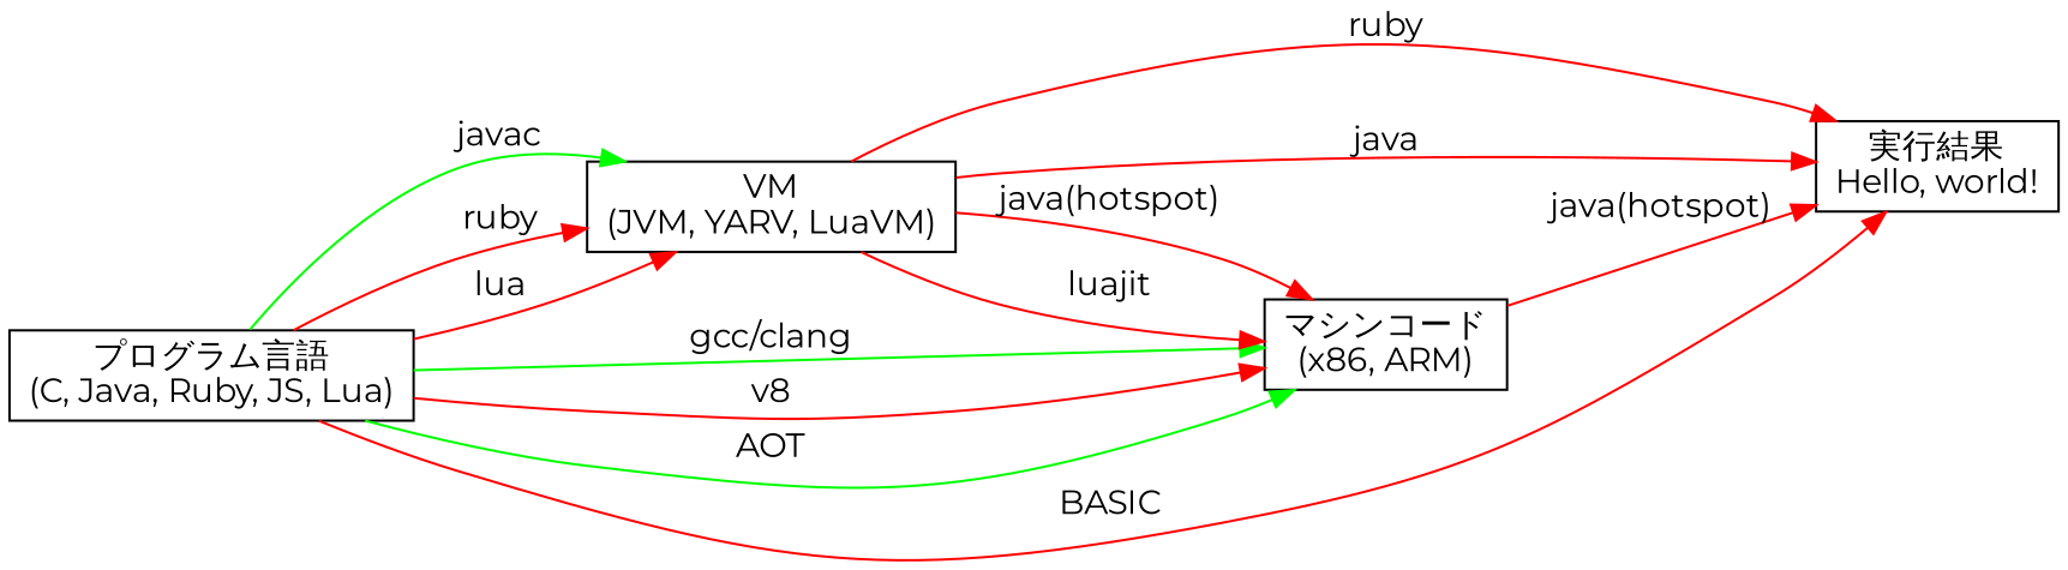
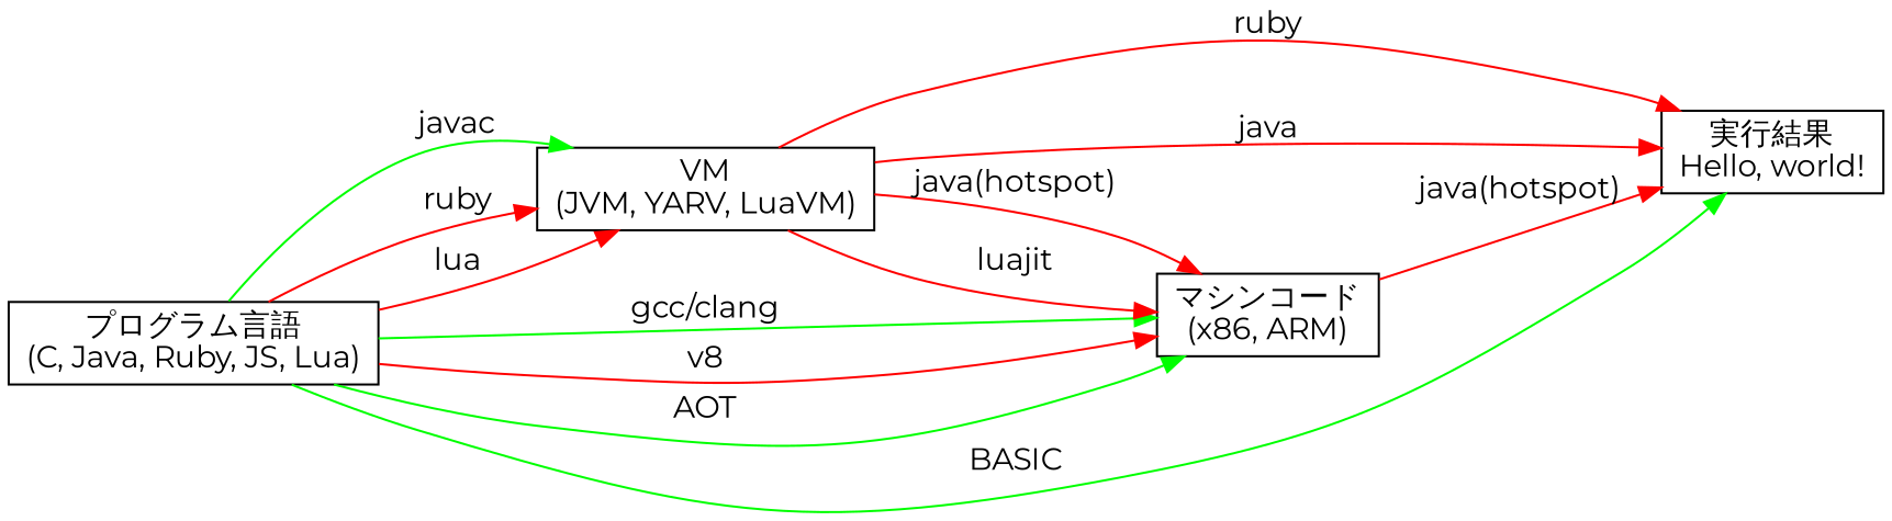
  digraph {
    fontname=Montserrat
    rankdir=LR
    node [fontname=Montserrat shape=rectangle]
    edge [color=red fontname=Montserrat]
    "プログラム言語\n(C, Java, Ruby, JS, Lua)"
    "VM\n(JVM, YARV, LuaVM)"
    "マシンコード\n(x86, ARM)"
    "実行結果\nHello, world!"
    "プログラム言語\n(C, Java, Ruby, JS, Lua)" -> "VM\n(JVM, YARV, LuaVM)" [color=green label=javac]
    "プログラム言語\n(C, Java, Ruby, JS, Lua)" -> "VM\n(JVM, YARV, LuaVM)" [label=ruby]
    "プログラム言語\n(C, Java, Ruby, JS, Lua)" -> "VM\n(JVM, YARV, LuaVM)" [label=lua]
    "プログラム言語\n(C, Java, Ruby, JS, Lua)" -> "マシンコード\n(x86, ARM)" [color=green label="gcc/clang"]
    "プログラム言語\n(C, Java, Ruby, JS, Lua)" -> "マシンコード\n(x86, ARM)" [label=v8]
    "プログラム言語\n(C, Java, Ruby, JS, Lua)" -> "マシンコード\n(x86, ARM)" [color=green label=AOT]
-   "プログラム言語\n(C, Java, Ruby, JS, Lua)" -> "実行結果\nHello, world!" [label=BASIC]
+   "プログラム言語\n(C, Java, Ruby, JS, Lua)" -> "実行結果\nHello, world!" [color=green label=BASIC]
    "VM\n(JVM, YARV, LuaVM)" -> "マシンコード\n(x86, ARM)" [label="java(hotspot)"]
    "VM\n(JVM, YARV, LuaVM)" -> "マシンコード\n(x86, ARM)" [label=luajit]
    "VM\n(JVM, YARV, LuaVM)" -> "実行結果\nHello, world!" [label=ruby]
    "VM\n(JVM, YARV, LuaVM)" -> "実行結果\nHello, world!" [label=java]
    "マシンコード\n(x86, ARM)" -> "実行結果\nHello, world!" [label="java(hotspot)"]
  }
